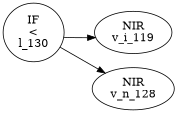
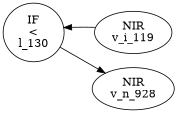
  digraph {
    rankdir=LR
    n1 [label="IF\n<\nl_130\n"]
    n2 [label="NIR\nv_i_119\n"]
-   n3 [label="NIR\nv_n_128\n"]
-   n1 -> n2
+   n3 [label="NIR\nv_n_928\n"]
+   n2 -> n1
    n1 -> n3
  }
